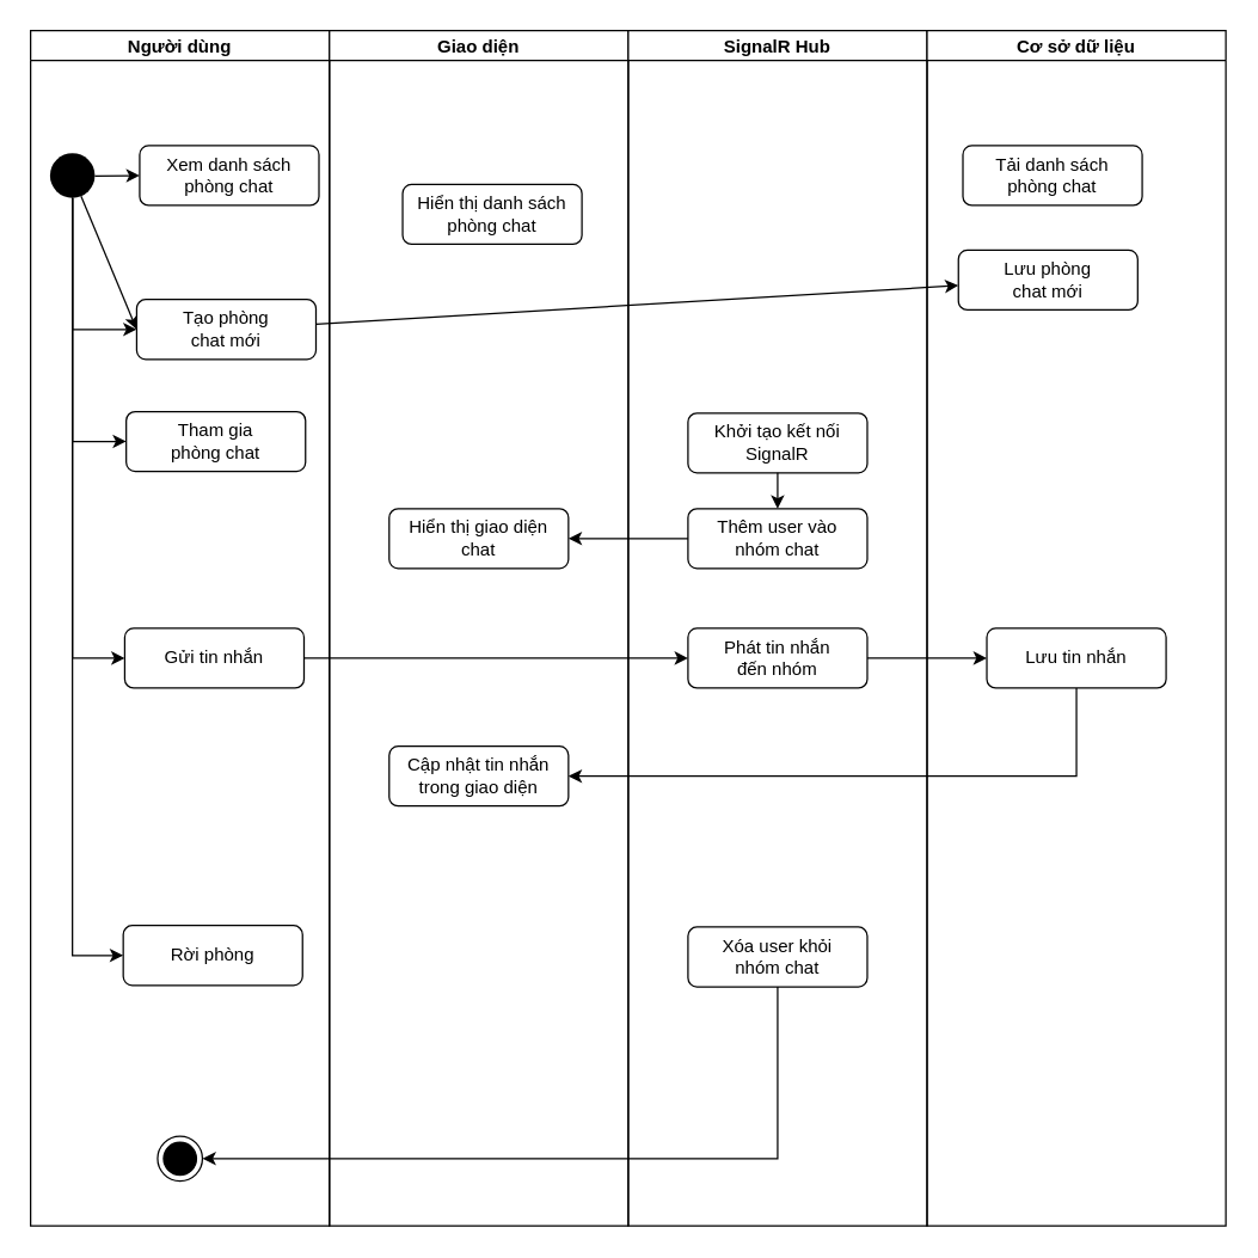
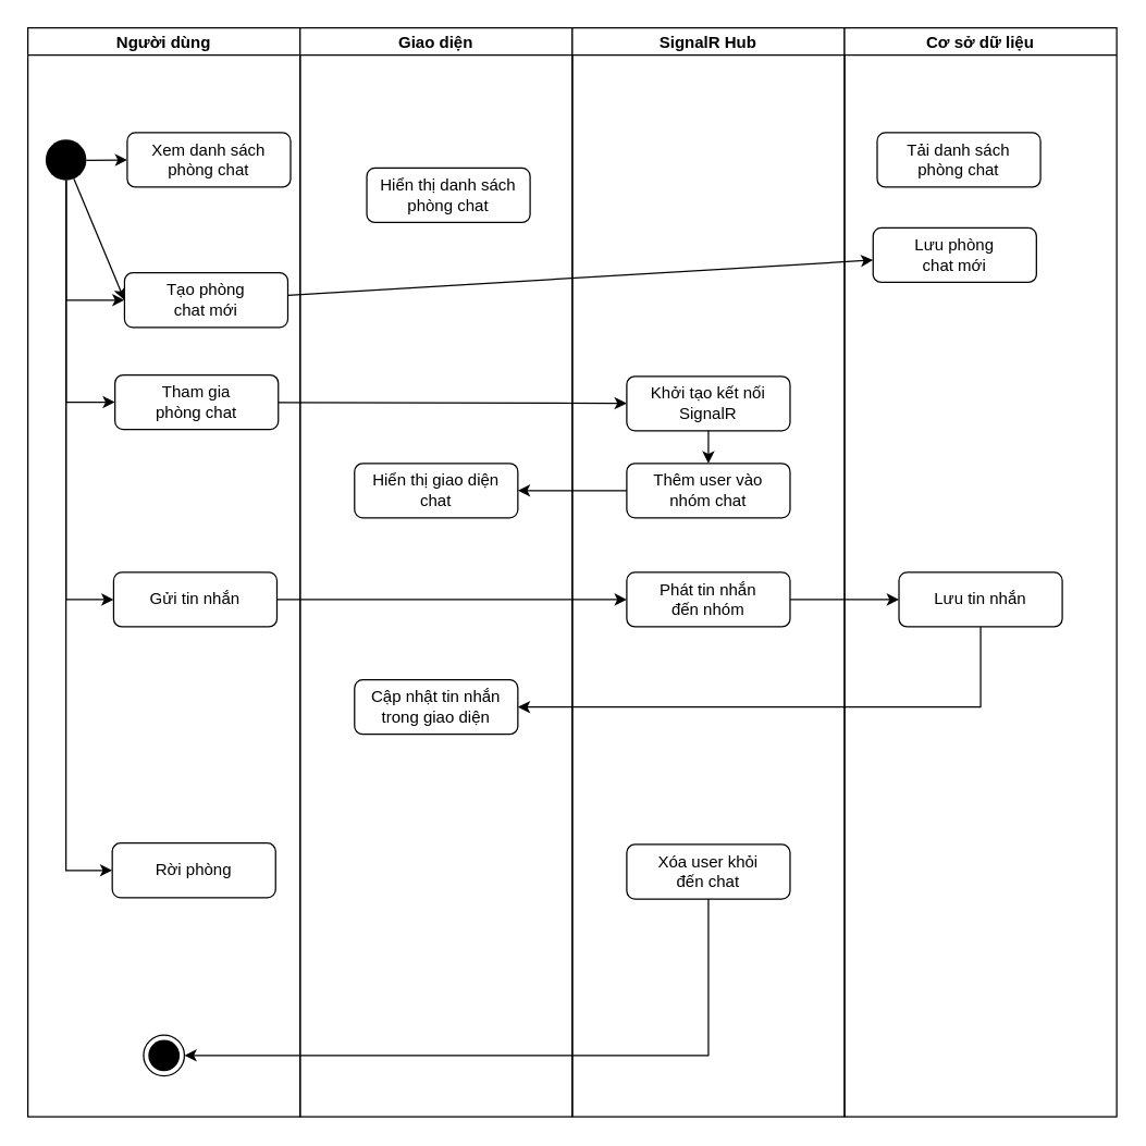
  <mxCell id="0" />
  <mxCell id="1" parent="0" />
  <mxCell id="2" value="Người dùng" style="swimlane;startSize=20;horizontal=1;" parent="1" vertex="1"><mxGeometry x="20" y="20" width="200" height="800" as="geometry" /></mxCell>
  <mxCell id="3" style="edgeStyle=orthogonalEdgeStyle;rounded=0;orthogonalLoop=1;jettySize=auto;html=1;entryX=0;entryY=0.5;entryDx=0;entryDy=0;exitX=0.5;exitY=1;exitDx=0;exitDy=0;" edge="1" parent="2" source="6" target="10"><mxGeometry relative="1" as="geometry" /></mxCell>
  <mxCell id="4" style="edgeStyle=none;html=1;entryX=0;entryY=0.5;entryDx=0;entryDy=0;" edge="1" parent="2" source="6" target="10"><mxGeometry relative="1" as="geometry" /></mxCell>
  <mxCell id="5" style="edgeStyle=orthogonalEdgeStyle;rounded=0;orthogonalLoop=1;jettySize=auto;html=1;entryX=0;entryY=0.5;entryDx=0;entryDy=0;exitX=0.5;exitY=1;exitDx=0;exitDy=0;" edge="1" parent="2" source="6" target="11"><mxGeometry relative="1" as="geometry" /></mxCell>
  <mxCell id="6" value="" style="ellipse;fillColor=#000000;strokeColor=none;" parent="2" vertex="1"><mxGeometry x="13" y="82" width="30" height="30" as="geometry" /></mxCell>
  <mxCell id="7" style="edgeStyle=orthogonalEdgeStyle;rounded=0;orthogonalLoop=1;jettySize=auto;html=1;entryX=0;entryY=0.5;entryDx=0;entryDy=0;exitX=0.5;exitY=1;exitDx=0;exitDy=0;" edge="1" parent="2" source="6" target="12"><mxGeometry relative="1" as="geometry" /></mxCell>
  <mxCell id="8" value="Xem danh sách&#10;phòng chat" style="rounded=1;whiteSpace=wrap;html=1;" parent="2" vertex="1"><mxGeometry x="73" y="77" width="120" height="40" as="geometry" /></mxCell>
  <mxCell id="9" style="edgeStyle=orthogonalEdgeStyle;rounded=0;orthogonalLoop=1;jettySize=auto;html=1;entryX=0;entryY=0.5;entryDx=0;entryDy=0;exitX=0.5;exitY=1;exitDx=0;exitDy=0;" edge="1" parent="2" source="6" target="13"><mxGeometry relative="1" as="geometry" /></mxCell>
  <mxCell id="10" value="Tạo phòng&#10;chat mới" style="rounded=1;whiteSpace=wrap;html=1;" parent="2" vertex="1"><mxGeometry x="71" y="180" width="120" height="40" as="geometry" /></mxCell>
  <mxCell id="11" value="Tham gia&#10;phòng chat" style="rounded=1;whiteSpace=wrap;html=1;" parent="2" vertex="1"><mxGeometry x="64" y="255" width="120" height="40" as="geometry" /></mxCell>
  <mxCell id="12" value="Gửi tin nhắn" style="rounded=1;whiteSpace=wrap;html=1;" parent="2" vertex="1"><mxGeometry x="63" y="400" width="120" height="40" as="geometry" /></mxCell>
  <mxCell id="13" value="Rời phòng" style="rounded=1;whiteSpace=wrap;html=1;" parent="2" vertex="1"><mxGeometry x="62" y="599" width="120" height="40" as="geometry" /></mxCell>
  <mxCell id="14" value="" style="ellipse;html=1;shape=endState;fillColor=#000000;strokeColor=#000000;" parent="2" vertex="1"><mxGeometry x="85" y="740" width="30" height="30" as="geometry" /></mxCell>
  <mxCell id="15" value="Giao diện" style="swimlane;startSize=20;horizontal=1;" parent="1" vertex="1"><mxGeometry x="220" y="20" width="200" height="800" as="geometry" /></mxCell>
  <mxCell id="16" value="Hiển thị danh sách&#10;phòng chat" style="rounded=1;whiteSpace=wrap;html=1;" parent="15" vertex="1"><mxGeometry x="49" y="103" width="120" height="40" as="geometry" /></mxCell>
  <mxCell id="17" value="Hiển thị giao diện&#10;chat" style="rounded=1;whiteSpace=wrap;html=1;" parent="15" vertex="1"><mxGeometry x="40" y="320" width="120" height="40" as="geometry" /></mxCell>
  <mxCell id="18" value="Cập nhật tin nhắn&#10;trong giao diện" style="rounded=1;whiteSpace=wrap;html=1;" parent="15" vertex="1"><mxGeometry x="40" y="479" width="120" height="40" as="geometry" /></mxCell>
  <mxCell id="19" value="SignalR Hub" style="swimlane;startSize=20;horizontal=1;" parent="1" vertex="1"><mxGeometry x="420" y="20" width="200" height="800" as="geometry" /></mxCell>
  <mxCell id="20" value="Khởi tạo kết nối&#10;SignalR" style="rounded=1;whiteSpace=wrap;html=1;" parent="19" vertex="1"><mxGeometry x="40" y="256" width="120" height="40" as="geometry" /></mxCell>
  <mxCell id="21" value="Thêm user vào&#10;nhóm chat" style="rounded=1;whiteSpace=wrap;html=1;" parent="19" vertex="1"><mxGeometry x="40" y="320" width="120" height="40" as="geometry" /></mxCell>
  <mxCell id="22" value="Phát tin nhắn&#10;đến nhóm" style="rounded=1;whiteSpace=wrap;html=1;" parent="19" vertex="1"><mxGeometry x="40" y="400" width="120" height="40" as="geometry" /></mxCell>
- <mxCell id="23" value="Xóa user khỏi&#10;nhóm chat" style="rounded=1;whiteSpace=wrap;html=1;" parent="19" vertex="1"><mxGeometry x="40" y="600" width="120" height="40" as="geometry" /></mxCell>
+ <mxCell id="23" value="Xóa user khỏi&#10;đến chat" style="rounded=1;whiteSpace=wrap;html=1;" parent="19" vertex="1"><mxGeometry x="40" y="600" width="120" height="40" as="geometry" /></mxCell>
  <mxCell id="24" value="Cơ sở dữ liệu" style="swimlane;startSize=20;horizontal=1;" parent="1" vertex="1"><mxGeometry x="620" y="20" width="200" height="800" as="geometry" /></mxCell>
  <mxCell id="25" value="Tải danh sách&#10;phòng chat" style="rounded=1;whiteSpace=wrap;html=1;" parent="24" vertex="1"><mxGeometry x="24" y="77" width="120" height="40" as="geometry" /></mxCell>
  <mxCell id="26" value="Lưu phòng&#10;chat mới" style="rounded=1;whiteSpace=wrap;html=1;" parent="24" vertex="1"><mxGeometry x="21" y="147" width="120" height="40" as="geometry" /></mxCell>
  <mxCell id="27" value="Lưu tin nhắn" style="rounded=1;whiteSpace=wrap;html=1;" parent="24" vertex="1"><mxGeometry x="40" y="400" width="120" height="40" as="geometry" /></mxCell>
  <mxCell id="28" value="" style="endArrow=classic;html=1;" parent="1" source="6" target="8" edge="1"><mxGeometry relative="1" as="geometry" /></mxCell>
  <mxCell id="29" value="" style="endArrow=classic;html=1;" parent="1" source="10" target="26" edge="1"><mxGeometry relative="1" as="geometry" /></mxCell>
+ <mxCell id="30" value="" style="endArrow=classic;html=1;" parent="1" source="11" target="20" edge="1"><mxGeometry relative="1" as="geometry" /></mxCell>
  <mxCell id="31" value="" style="endArrow=classic;html=1;" parent="1" source="20" target="21" edge="1"><mxGeometry relative="1" as="geometry" /></mxCell>
  <mxCell id="32" value="" style="endArrow=classic;html=1;" parent="1" source="21" target="17" edge="1"><mxGeometry relative="1" as="geometry" /></mxCell>
  <mxCell id="33" value="" style="endArrow=classic;html=1;" parent="1" source="12" target="22" edge="1"><mxGeometry relative="1" as="geometry" /></mxCell>
  <mxCell id="34" value="" style="endArrow=classic;html=1;" parent="1" source="22" target="27" edge="1"><mxGeometry relative="1" as="geometry" /></mxCell>
  <mxCell id="35" value="" style="endArrow=classic;html=1;edgeStyle=orthogonalEdgeStyle;exitX=0.5;exitY=1;exitDx=0;exitDy=0;entryX=1;entryY=0.5;entryDx=0;entryDy=0;rounded=0;curved=0;" parent="1" source="27" target="18" edge="1"><mxGeometry relative="1" as="geometry" /></mxCell>
  <mxCell id="36" value="" style="endArrow=classic;html=1;edgeStyle=orthogonalEdgeStyle;exitX=0.5;exitY=1;exitDx=0;exitDy=0;entryX=1;entryY=0.5;entryDx=0;entryDy=0;rounded=0;curved=0;" parent="1" source="23" target="14" edge="1"><mxGeometry relative="1" as="geometry" /></mxCell>
